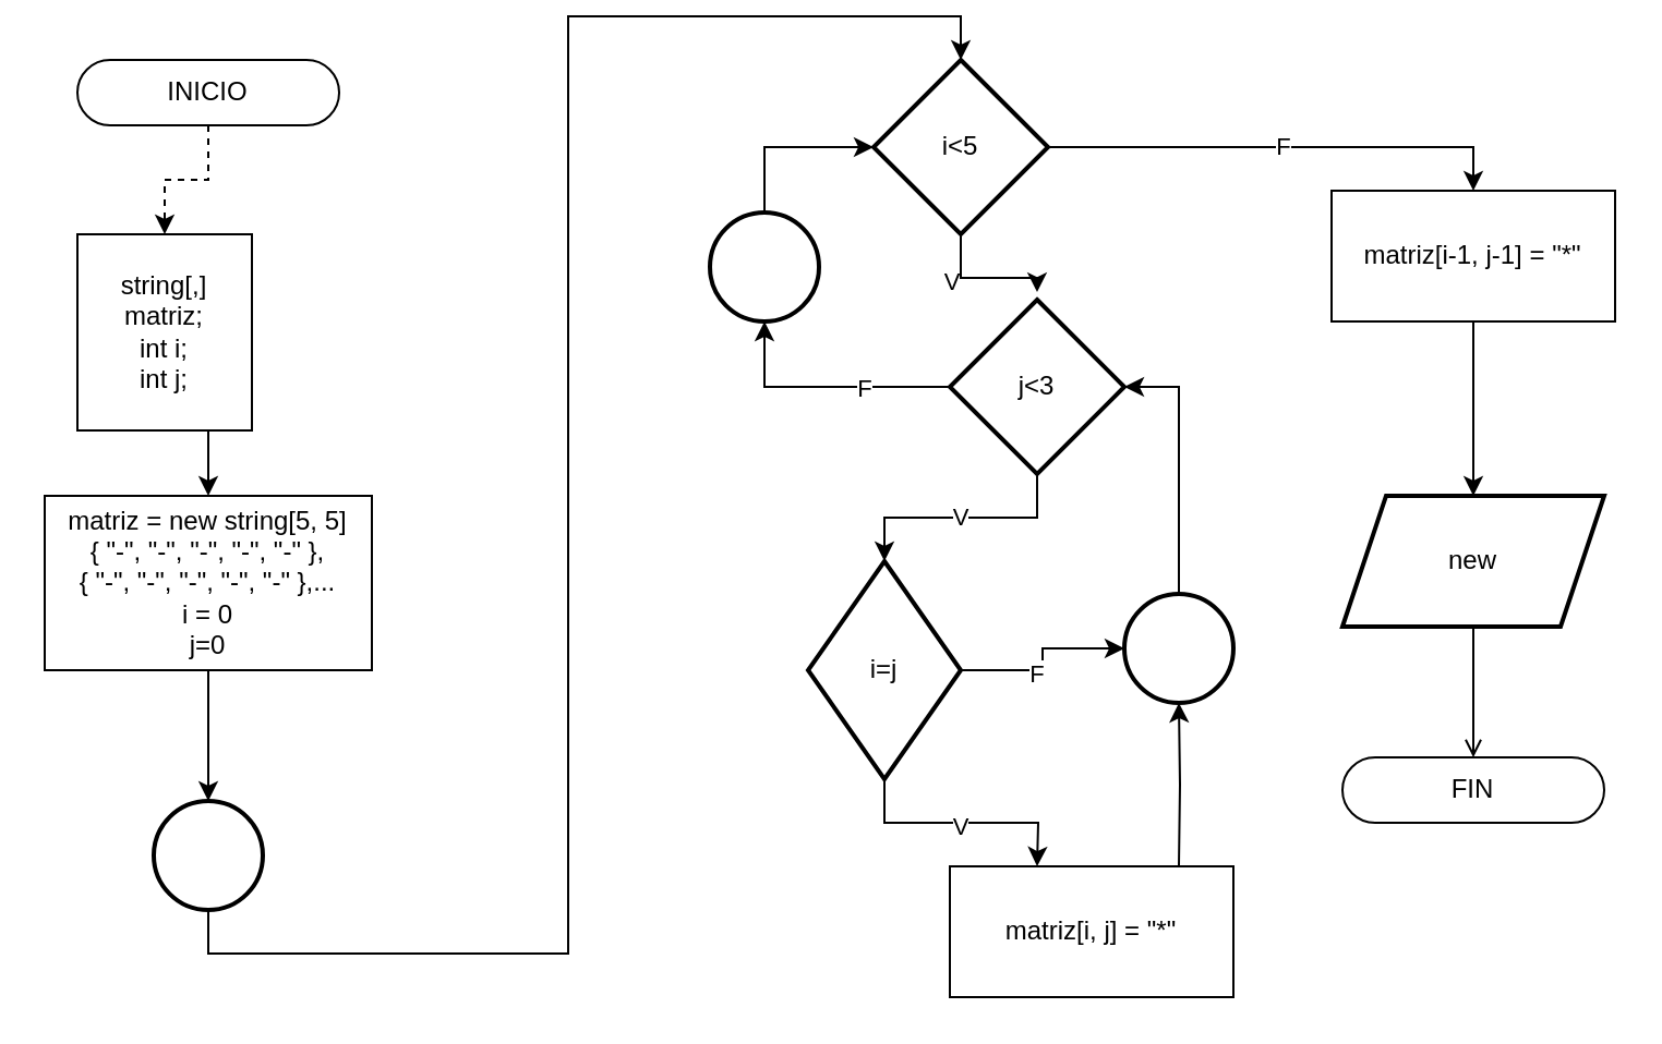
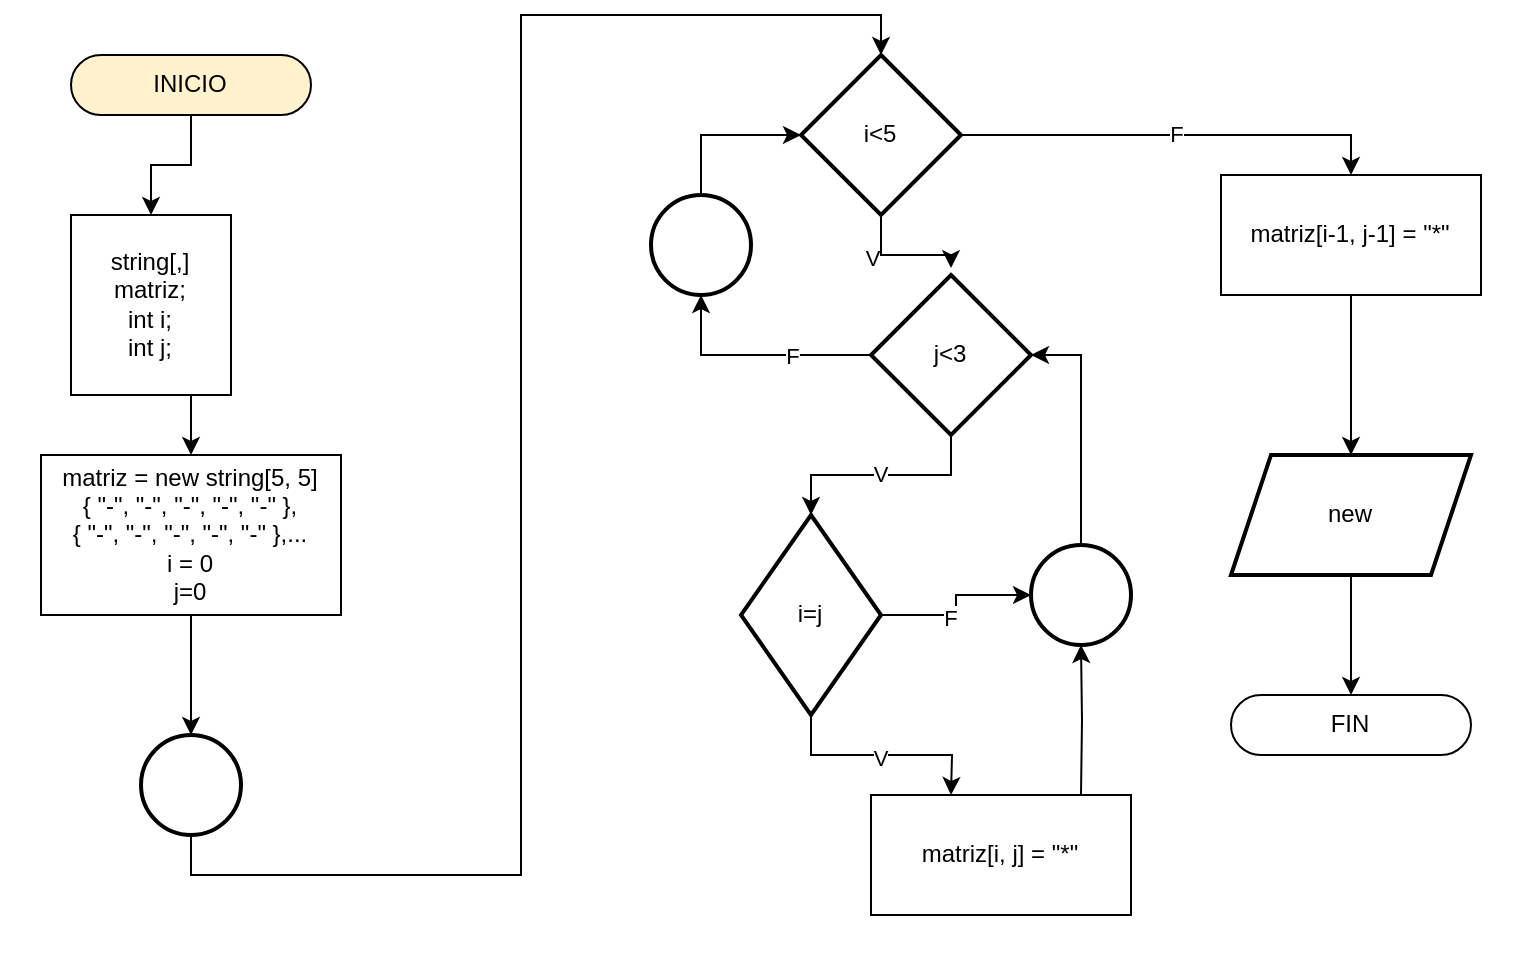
  <mxCell id="0" />
  <mxCell id="1" parent="0" />
- <mxCell id="2" style="edgeStyle=orthogonalEdgeStyle;rounded=0;orthogonalLoop=1;jettySize=auto;html=1;exitX=0.5;exitY=1;exitDx=0;exitDy=0;entryX=0.5;entryY=0;entryDx=0;entryDy=0;dashed=1;" edge="1" parent="1" source="3" target="5"><mxGeometry relative="1" as="geometry" /></mxCell>
- <mxCell id="3" value="INICIO" style="rounded=1;whiteSpace=wrap;html=1;arcSize=50;" vertex="1" parent="1"><mxGeometry x="35" y="20" width="120" height="30" as="geometry" /></mxCell>
+ <mxCell id="2" style="edgeStyle=orthogonalEdgeStyle;rounded=0;orthogonalLoop=1;jettySize=auto;html=1;exitX=0.5;exitY=1;exitDx=0;exitDy=0;entryX=0.5;entryY=0;entryDx=0;entryDy=0;" edge="1" parent="1" source="3" target="5"><mxGeometry relative="1" as="geometry" /></mxCell>
+ <mxCell id="3" value="INICIO" style="rounded=1;whiteSpace=wrap;html=1;arcSize=50;fillColor=#fff2cc;" vertex="1" parent="1"><mxGeometry x="35" y="20" width="120" height="30" as="geometry" /></mxCell>
  <mxCell id="4" style="edgeStyle=orthogonalEdgeStyle;rounded=0;orthogonalLoop=1;jettySize=auto;html=1;exitX=0.5;exitY=1;exitDx=0;exitDy=0;" edge="1" parent="1" source="5"><mxGeometry relative="1" as="geometry"><mxPoint x="95" y="220" as="targetPoint" /></mxGeometry></mxCell>
  <mxCell id="5" value="string[,] matriz;&lt;div&gt;int i;&lt;/div&gt;&lt;div&gt;int j;&lt;/div&gt;" style="rounded=0;whiteSpace=wrap;html=1;" vertex="1" parent="1"><mxGeometry x="35" y="100" width="80" height="90" as="geometry" /></mxCell>
  <mxCell id="6" value="matriz = new string[5, 5]&lt;div&gt;{ &quot;-&quot;, &quot;-&quot;, &quot;-&quot;, &quot;-&quot;, &quot;-&quot; },&lt;br&gt;{ &quot;-&quot;, &quot;-&quot;, &quot;-&quot;, &quot;-&quot;, &quot;-&quot; },...&lt;/div&gt;&lt;div&gt;i = 0&lt;/div&gt;&lt;div&gt;j=0&lt;/div&gt;" style="rounded=0;whiteSpace=wrap;html=1;" vertex="1" parent="1"><mxGeometry x="20" y="220" width="150" height="80" as="geometry" /></mxCell>
  <mxCell id="7" style="edgeStyle=orthogonalEdgeStyle;rounded=0;orthogonalLoop=1;jettySize=auto;html=1;exitX=0.5;exitY=1;exitDx=0;exitDy=0;exitPerimeter=0;entryX=0.5;entryY=0;entryDx=0;entryDy=0;" edge="1" parent="1" source="8" target="10"><mxGeometry relative="1" as="geometry" /></mxCell>
  <mxCell id="8" value="" style="strokeWidth=2;html=1;shape=mxgraph.flowchart.start_2;whiteSpace=wrap;" vertex="1" parent="1"><mxGeometry x="70" y="360" width="50" height="50" as="geometry" /></mxCell>
  <mxCell id="9" value="F" style="edgeStyle=orthogonalEdgeStyle;rounded=0;orthogonalLoop=1;jettySize=auto;html=1;exitX=1;exitY=0.5;exitDx=0;exitDy=0;entryX=0.5;entryY=0;entryDx=0;entryDy=0;" edge="1" parent="1" source="10" target="33"><mxGeometry relative="1" as="geometry" /></mxCell>
  <mxCell id="10" value="i&amp;lt;5" style="rhombus;whiteSpace=wrap;html=1;strokeWidth=2;" vertex="1" parent="1"><mxGeometry x="400" y="20" width="80" height="80" as="geometry" /></mxCell>
  <mxCell id="11" style="edgeStyle=orthogonalEdgeStyle;rounded=0;orthogonalLoop=1;jettySize=auto;html=1;exitX=0.5;exitY=1;exitDx=0;exitDy=0;entryX=0.5;entryY=0;entryDx=0;entryDy=0;" edge="1" parent="1" source="13" target="16"><mxGeometry relative="1" as="geometry" /></mxCell>
  <mxCell id="12" value="V" style="edgeLabel;html=1;align=center;verticalAlign=middle;resizable=0;points=[];" vertex="1" connectable="0" parent="11"><mxGeometry x="-0.147" y="-1" relative="1" as="geometry"><mxPoint x="-9" as="offset" /></mxGeometry></mxCell>
  <mxCell id="13" value="j&amp;lt;3" style="rhombus;whiteSpace=wrap;html=1;strokeWidth=2;" vertex="1" parent="1"><mxGeometry x="435" y="130" width="80" height="80" as="geometry" /></mxCell>
  <mxCell id="14" style="edgeStyle=orthogonalEdgeStyle;rounded=0;orthogonalLoop=1;jettySize=auto;html=1;exitX=0.5;exitY=1;exitDx=0;exitDy=0;entryX=0.5;entryY=0;entryDx=0;entryDy=0;" edge="1" parent="1" source="16"><mxGeometry relative="1" as="geometry"><mxPoint x="475" y="390" as="targetPoint" /></mxGeometry></mxCell>
  <mxCell id="15" value="V" style="edgeLabel;html=1;align=center;verticalAlign=middle;resizable=0;points=[];" vertex="1" connectable="0" parent="14"><mxGeometry x="-0.03" y="-1" relative="1" as="geometry"><mxPoint as="offset" /></mxGeometry></mxCell>
  <mxCell id="16" value="i=j" style="rhombus;whiteSpace=wrap;html=1;strokeWidth=2;" vertex="1" parent="1"><mxGeometry x="370" y="250" width="70" height="100" as="geometry" /></mxCell>
  <mxCell id="17" style="edgeStyle=orthogonalEdgeStyle;rounded=0;orthogonalLoop=1;jettySize=auto;html=1;exitX=0.5;exitY=1;exitDx=0;exitDy=0;entryX=0.5;entryY=-0.043;entryDx=0;entryDy=0;entryPerimeter=0;" edge="1" parent="1" source="10" target="13"><mxGeometry relative="1" as="geometry" /></mxCell>
  <mxCell id="18" value="V" style="edgeLabel;html=1;align=center;verticalAlign=middle;resizable=0;points=[];" vertex="1" connectable="0" parent="17"><mxGeometry x="-0.214" y="-1" relative="1" as="geometry"><mxPoint x="-9" as="offset" /></mxGeometry></mxCell>
  <mxCell id="19" style="edgeStyle=orthogonalEdgeStyle;rounded=0;orthogonalLoop=1;jettySize=auto;html=1;exitX=0.5;exitY=0;exitDx=0;exitDy=0;exitPerimeter=0;entryX=0;entryY=0.5;entryDx=0;entryDy=0;" edge="1" parent="1" source="20" target="10"><mxGeometry relative="1" as="geometry" /></mxCell>
  <mxCell id="20" value="" style="strokeWidth=2;html=1;shape=mxgraph.flowchart.start_2;whiteSpace=wrap;" vertex="1" parent="1"><mxGeometry x="325" y="90" width="50" height="50" as="geometry" /></mxCell>
- <mxCell id="21" style="edgeStyle=orthogonalEdgeStyle;rounded=0;orthogonalLoop=1;jettySize=auto;html=1;exitX=0.5;exitY=1;exitDx=0;exitDy=0;entryX=0.5;entryY=0;entryDx=0;entryDy=0;endArrow=open;" edge="1" parent="1" source="22" target="31"><mxGeometry relative="1" as="geometry" /></mxCell>
+ <mxCell id="21" style="edgeStyle=orthogonalEdgeStyle;rounded=0;orthogonalLoop=1;jettySize=auto;html=1;exitX=0.5;exitY=1;exitDx=0;exitDy=0;entryX=0.5;entryY=0;entryDx=0;entryDy=0;" edge="1" parent="1" source="22" target="31"><mxGeometry relative="1" as="geometry" /></mxCell>
  <mxCell id="22" value="new" style="shape=parallelogram;perimeter=parallelogramPerimeter;whiteSpace=wrap;html=1;fixedSize=1;strokeWidth=2;" vertex="1" parent="1"><mxGeometry x="615" y="220" width="120" height="60" as="geometry" /></mxCell>
  <mxCell id="23" value="matriz[i, j] = &quot;*&quot;" style="rounded=0;whiteSpace=wrap;html=1;" vertex="1" parent="1"><mxGeometry x="435" y="390" width="130" height="60" as="geometry" /></mxCell>
  <mxCell id="24" style="edgeStyle=orthogonalEdgeStyle;rounded=0;orthogonalLoop=1;jettySize=auto;html=1;exitX=0;exitY=0.5;exitDx=0;exitDy=0;entryX=0.5;entryY=1;entryDx=0;entryDy=0;entryPerimeter=0;" edge="1" parent="1" source="13" target="20"><mxGeometry relative="1" as="geometry" /></mxCell>
  <mxCell id="25" value="F" style="edgeLabel;html=1;align=center;verticalAlign=middle;resizable=0;points=[];" vertex="1" connectable="0" parent="24"><mxGeometry x="-0.304" relative="1" as="geometry"><mxPoint as="offset" /></mxGeometry></mxCell>
  <mxCell id="26" style="edgeStyle=orthogonalEdgeStyle;rounded=0;orthogonalLoop=1;jettySize=auto;html=1;exitX=0.5;exitY=0;exitDx=0;exitDy=0;exitPerimeter=0;entryX=1;entryY=0.5;entryDx=0;entryDy=0;" edge="1" parent="1" source="27" target="13"><mxGeometry relative="1" as="geometry" /></mxCell>
  <mxCell id="27" value="" style="strokeWidth=2;html=1;shape=mxgraph.flowchart.start_2;whiteSpace=wrap;" vertex="1" parent="1"><mxGeometry x="515" y="265" width="50" height="50" as="geometry" /></mxCell>
  <mxCell id="28" style="edgeStyle=orthogonalEdgeStyle;rounded=0;orthogonalLoop=1;jettySize=auto;html=1;exitX=1;exitY=0.5;exitDx=0;exitDy=0;entryX=0;entryY=0.5;entryDx=0;entryDy=0;entryPerimeter=0;" edge="1" parent="1" source="16" target="27"><mxGeometry relative="1" as="geometry" /></mxCell>
  <mxCell id="29" value="F" style="edgeLabel;html=1;align=center;verticalAlign=middle;resizable=0;points=[];" vertex="1" connectable="0" parent="28"><mxGeometry x="-0.202" y="-1" relative="1" as="geometry"><mxPoint as="offset" /></mxGeometry></mxCell>
  <mxCell id="30" style="edgeStyle=orthogonalEdgeStyle;rounded=0;orthogonalLoop=1;jettySize=auto;html=1;exitX=1;exitY=0;exitDx=0;exitDy=0;entryX=0.5;entryY=1;entryDx=0;entryDy=0;entryPerimeter=0;" edge="1" parent="1" target="27"><mxGeometry relative="1" as="geometry"><mxPoint x="540" y="390" as="sourcePoint" /></mxGeometry></mxCell>
  <mxCell id="31" value="FIN" style="rounded=1;whiteSpace=wrap;html=1;arcSize=50;" vertex="1" parent="1"><mxGeometry x="615" y="340" width="120" height="30" as="geometry" /></mxCell>
  <mxCell id="32" style="edgeStyle=orthogonalEdgeStyle;rounded=0;orthogonalLoop=1;jettySize=auto;html=1;exitX=0.5;exitY=1;exitDx=0;exitDy=0;" edge="1" parent="1" source="33" target="22"><mxGeometry relative="1" as="geometry" /></mxCell>
  <mxCell id="33" value="matriz[i-1, j-1] = &quot;*&quot;" style="rounded=0;whiteSpace=wrap;html=1;" vertex="1" parent="1"><mxGeometry x="610" y="80" width="130" height="60" as="geometry" /></mxCell>
  <mxCell id="34" style="edgeStyle=orthogonalEdgeStyle;rounded=0;orthogonalLoop=1;jettySize=auto;html=1;exitX=0.5;exitY=1;exitDx=0;exitDy=0;entryX=0.5;entryY=0;entryDx=0;entryDy=0;entryPerimeter=0;" edge="1" parent="1" source="6" target="8"><mxGeometry relative="1" as="geometry" /></mxCell>
